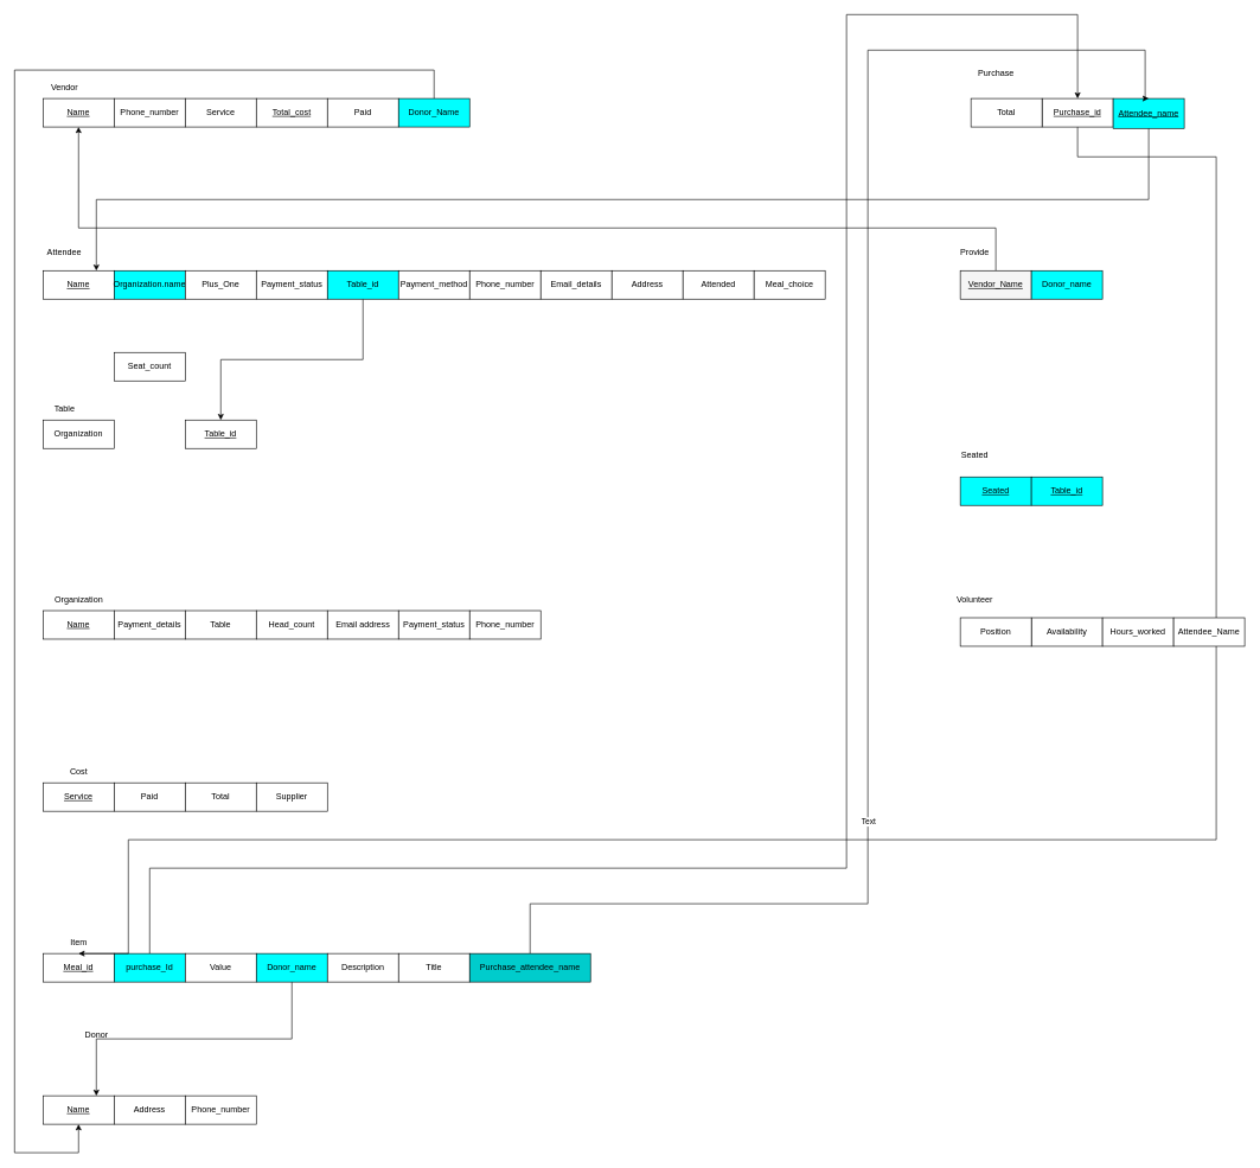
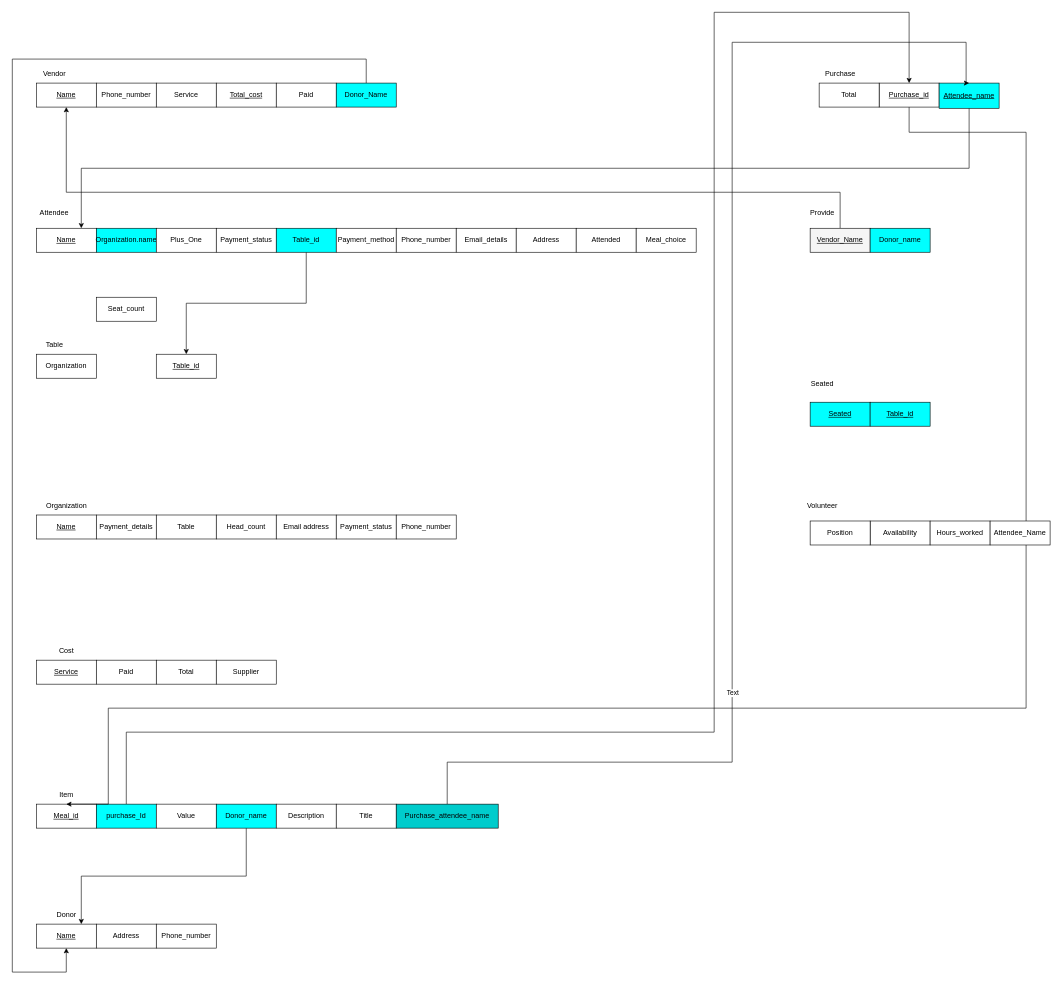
  <mxCell id="0" />
  <mxCell id="1" parent="0" />
  <mxCell id="2" value="&lt;u&gt;Name&lt;/u&gt;" style="rounded=0;whiteSpace=wrap;html=1;" vertex="1" parent="1"><mxGeometry x="60" y="380" width="100" height="40" as="geometry" /></mxCell>
  <mxCell id="3" value="&lt;div&gt;Attendee&lt;/div&gt;" style="text;html=1;align=center;verticalAlign=middle;whiteSpace=wrap;rounded=0;" vertex="1" parent="1"><mxGeometry x="60" y="340" width="60" height="30" as="geometry" /></mxCell>
  <mxCell id="4" value="Organization.name" style="rounded=0;whiteSpace=wrap;html=1;fillColor=#00FFFF;" vertex="1" parent="1"><mxGeometry x="160" y="380" width="100" height="40" as="geometry" /></mxCell>
  <mxCell id="5" value="Plus_One" style="rounded=0;whiteSpace=wrap;html=1;" vertex="1" parent="1"><mxGeometry x="260" y="380" width="100" height="40" as="geometry" /></mxCell>
  <mxCell id="6" value="Payment_status" style="rounded=0;whiteSpace=wrap;html=1;" vertex="1" parent="1"><mxGeometry x="360" y="380" width="100" height="40" as="geometry" /></mxCell>
  <mxCell id="7" style="edgeStyle=orthogonalEdgeStyle;rounded=0;orthogonalLoop=1;jettySize=auto;html=1;exitX=0.5;exitY=1;exitDx=0;exitDy=0;entryX=0.5;entryY=0;entryDx=0;entryDy=0;" edge="1" parent="1" source="8" target="18"><mxGeometry relative="1" as="geometry" /></mxCell>
  <mxCell id="8" value="Table_id" style="rounded=0;whiteSpace=wrap;html=1;fillColor=#00FFFF;" vertex="1" parent="1"><mxGeometry x="460" y="380" width="100" height="40" as="geometry" /></mxCell>
  <mxCell id="9" value="Payment_method" style="rounded=0;whiteSpace=wrap;html=1;" vertex="1" parent="1"><mxGeometry x="560" y="380" width="100" height="40" as="geometry" /></mxCell>
  <mxCell id="10" value="Phone_number" style="rounded=0;whiteSpace=wrap;html=1;" vertex="1" parent="1"><mxGeometry x="660" y="380" width="100" height="40" as="geometry" /></mxCell>
  <mxCell id="11" value="Email_details" style="rounded=0;whiteSpace=wrap;html=1;" vertex="1" parent="1"><mxGeometry x="760" y="380" width="100" height="40" as="geometry" /></mxCell>
  <mxCell id="12" value="Address" style="rounded=0;whiteSpace=wrap;html=1;" vertex="1" parent="1"><mxGeometry x="860" y="380" width="100" height="40" as="geometry" /></mxCell>
  <mxCell id="13" value="Attended" style="rounded=0;whiteSpace=wrap;html=1;" vertex="1" parent="1"><mxGeometry x="960" y="380" width="100" height="40" as="geometry" /></mxCell>
  <mxCell id="14" value="Meal_choice" style="rounded=0;whiteSpace=wrap;html=1;" vertex="1" parent="1"><mxGeometry x="1060" y="380" width="100" height="40" as="geometry" /></mxCell>
  <mxCell id="15" value="Table" style="text;html=1;align=center;verticalAlign=middle;resizable=0;points=[];autosize=1;strokeColor=none;fillColor=none;" vertex="1" parent="1"><mxGeometry x="65" y="560" width="50" height="30" as="geometry" /></mxCell>
  <mxCell id="16" value="Organization" style="rounded=0;whiteSpace=wrap;html=1;" vertex="1" parent="1"><mxGeometry x="60" y="590" width="100" height="40" as="geometry" /></mxCell>
  <mxCell id="17" value="Seat_count" style="rounded=0;whiteSpace=wrap;html=1;" vertex="1" parent="1"><mxGeometry x="160" y="495" width="100" height="40" as="geometry" /></mxCell>
  <mxCell id="18" value="&lt;u&gt;Table_id&lt;/u&gt;" style="rounded=0;whiteSpace=wrap;html=1;" vertex="1" parent="1"><mxGeometry x="260" y="590" width="100" height="40" as="geometry" /></mxCell>
  <mxCell id="19" value="Organization" style="text;html=1;align=center;verticalAlign=middle;resizable=0;points=[];autosize=1;strokeColor=none;fillColor=none;" vertex="1" parent="1"><mxGeometry x="65" y="828" width="90" height="30" as="geometry" /></mxCell>
  <mxCell id="20" value="&lt;u&gt;Name&lt;/u&gt;" style="rounded=0;whiteSpace=wrap;html=1;" vertex="1" parent="1"><mxGeometry x="60" y="858" width="100" height="40" as="geometry" /></mxCell>
  <mxCell id="21" value="Payment_details" style="rounded=0;whiteSpace=wrap;html=1;" vertex="1" parent="1"><mxGeometry x="160" y="858" width="100" height="40" as="geometry" /></mxCell>
  <mxCell id="22" value="Table" style="rounded=0;whiteSpace=wrap;html=1;" vertex="1" parent="1"><mxGeometry x="260" y="858" width="100" height="40" as="geometry" /></mxCell>
  <mxCell id="23" value="Head_count" style="rounded=0;whiteSpace=wrap;html=1;" vertex="1" parent="1"><mxGeometry x="360" y="858" width="100" height="40" as="geometry" /></mxCell>
  <mxCell id="24" value="Email address" style="rounded=0;whiteSpace=wrap;html=1;" vertex="1" parent="1"><mxGeometry x="460" y="858" width="100" height="40" as="geometry" /></mxCell>
  <mxCell id="25" value="Payment_status" style="rounded=0;whiteSpace=wrap;html=1;" vertex="1" parent="1"><mxGeometry x="560" y="858" width="100" height="40" as="geometry" /></mxCell>
  <mxCell id="26" value="Phone_number" style="rounded=0;whiteSpace=wrap;html=1;" vertex="1" parent="1"><mxGeometry x="660" y="858" width="100" height="40" as="geometry" /></mxCell>
  <mxCell id="27" value="Availability" style="rounded=0;whiteSpace=wrap;html=1;" vertex="1" parent="1"><mxGeometry x="1450" y="868" width="100" height="40" as="geometry" /></mxCell>
  <mxCell id="28" value="Cost" style="text;html=1;align=center;verticalAlign=middle;resizable=0;points=[];autosize=1;strokeColor=none;fillColor=none;" vertex="1" parent="1"><mxGeometry x="85" y="1070" width="50" height="30" as="geometry" /></mxCell>
  <mxCell id="29" value="&lt;u&gt;Service&lt;/u&gt;" style="rounded=0;whiteSpace=wrap;html=1;" vertex="1" parent="1"><mxGeometry x="60" y="1100" width="100" height="40" as="geometry" /></mxCell>
  <mxCell id="30" value="Paid" style="rounded=0;whiteSpace=wrap;html=1;" vertex="1" parent="1"><mxGeometry x="160" y="1100" width="100" height="40" as="geometry" /></mxCell>
  <mxCell id="31" value="Total" style="rounded=0;whiteSpace=wrap;html=1;" vertex="1" parent="1"><mxGeometry x="260" y="1100" width="100" height="40" as="geometry" /></mxCell>
  <mxCell id="32" value="Supplier" style="rounded=0;whiteSpace=wrap;html=1;" vertex="1" parent="1"><mxGeometry x="360" y="1100" width="100" height="40" as="geometry" /></mxCell>
  <mxCell id="33" value="Vendor" style="text;html=1;align=center;verticalAlign=middle;resizable=0;points=[];autosize=1;strokeColor=none;fillColor=none;" vertex="1" parent="1"><mxGeometry x="60" y="108" width="60" height="30" as="geometry" /></mxCell>
  <mxCell id="34" value="&lt;u&gt;Name&lt;/u&gt;" style="rounded=0;whiteSpace=wrap;html=1;" vertex="1" parent="1"><mxGeometry x="60" y="138" width="100" height="40" as="geometry" /></mxCell>
  <mxCell id="35" value="Phone_number" style="rounded=0;whiteSpace=wrap;html=1;" vertex="1" parent="1"><mxGeometry x="160" y="138" width="100" height="40" as="geometry" /></mxCell>
  <mxCell id="36" value="Service" style="rounded=0;whiteSpace=wrap;html=1;" vertex="1" parent="1"><mxGeometry x="260" y="138" width="100" height="40" as="geometry" /></mxCell>
  <mxCell id="37" value="&lt;u&gt;Total_cost&lt;/u&gt;" style="rounded=0;whiteSpace=wrap;html=1;" vertex="1" parent="1"><mxGeometry x="360" y="138" width="100" height="40" as="geometry" /></mxCell>
  <mxCell id="38" value="Item" style="text;html=1;align=center;verticalAlign=middle;resizable=0;points=[];autosize=1;strokeColor=none;fillColor=none;" vertex="1" parent="1"><mxGeometry x="85" y="1310" width="50" height="30" as="geometry" /></mxCell>
  <mxCell id="39" value="&lt;u&gt;Meal_id&lt;/u&gt;" style="rounded=0;whiteSpace=wrap;html=1;" vertex="1" parent="1"><mxGeometry x="60" y="1340" width="100" height="40" as="geometry" /></mxCell>
  <mxCell id="40" style="edgeStyle=orthogonalEdgeStyle;rounded=0;orthogonalLoop=1;jettySize=auto;html=1;exitX=0.5;exitY=0;exitDx=0;exitDy=0;entryX=0.5;entryY=0;entryDx=0;entryDy=0;" edge="1" parent="1" source="41" target="53"><mxGeometry relative="1" as="geometry"><Array as="points"><mxPoint x="210" y="1220" /><mxPoint x="1190" y="1220" /><mxPoint x="1190" y="20" /><mxPoint x="1515" y="20" /></Array></mxGeometry></mxCell>
  <mxCell id="41" value="purchase_Id" style="rounded=0;whiteSpace=wrap;html=1;fillColor=#00FFFF;" vertex="1" parent="1"><mxGeometry x="160" y="1340" width="100" height="40" as="geometry" /></mxCell>
  <mxCell id="42" value="Value" style="rounded=0;whiteSpace=wrap;html=1;" vertex="1" parent="1"><mxGeometry x="260" y="1340" width="100" height="40" as="geometry" /></mxCell>
  <mxCell id="43" style="edgeStyle=orthogonalEdgeStyle;rounded=0;orthogonalLoop=1;jettySize=auto;html=1;exitX=0.5;exitY=1;exitDx=0;exitDy=0;entryX=0.75;entryY=0;entryDx=0;entryDy=0;" edge="1" parent="1" source="44" target="48"><mxGeometry relative="1" as="geometry" /></mxCell>
  <mxCell id="44" value="Donor_name" style="rounded=0;whiteSpace=wrap;html=1;fillColor=#00FFFF;" vertex="1" parent="1"><mxGeometry x="360" y="1340" width="100" height="40" as="geometry" /></mxCell>
  <mxCell id="45" value="Description" style="rounded=0;whiteSpace=wrap;html=1;" vertex="1" parent="1"><mxGeometry x="460" y="1340" width="100" height="40" as="geometry" /></mxCell>
  <mxCell id="46" value="Title" style="rounded=0;whiteSpace=wrap;html=1;" vertex="1" parent="1"><mxGeometry x="560" y="1340" width="100" height="40" as="geometry" /></mxCell>
- <mxCell id="47" value="Donor" style="text;html=1;align=center;verticalAlign=middle;resizable=0;points=[];autosize=1;strokeColor=none;fillColor=none;" vertex="1" parent="1"><mxGeometry x="105" y="1440" width="60" height="30" as="geometry" /></mxCell>
+ <mxCell id="47" value="Donor" style="text;html=1;align=center;verticalAlign=middle;resizable=0;points=[];autosize=1;strokeColor=none;fillColor=none;" vertex="1" parent="1"><mxGeometry x="80" y="1510" width="60" height="30" as="geometry" /></mxCell>
  <mxCell id="48" value="&lt;u&gt;Name&lt;/u&gt;" style="rounded=0;whiteSpace=wrap;html=1;" vertex="1" parent="1"><mxGeometry x="60" y="1540" width="100" height="40" as="geometry" /></mxCell>
  <mxCell id="49" value="Address" style="rounded=0;whiteSpace=wrap;html=1;" vertex="1" parent="1"><mxGeometry x="160" y="1540" width="100" height="40" as="geometry" /></mxCell>
  <mxCell id="50" value="Phone_number" style="rounded=0;whiteSpace=wrap;html=1;" vertex="1" parent="1"><mxGeometry x="260" y="1540" width="100" height="40" as="geometry" /></mxCell>
- <mxCell id="51" value="&lt;div&gt;Purchase&lt;/div&gt;" style="text;html=1;align=center;verticalAlign=middle;resizable=0;points=[];autosize=1;strokeColor=none;fillColor=none;" vertex="1" parent="1"><mxGeometry x="1365" y="88" width="70" height="30" as="geometry" /></mxCell>
+ <mxCell id="51" value="&lt;div&gt;Purchase&lt;/div&gt;" style="text;html=1;align=center;verticalAlign=middle;resizable=0;points=[];autosize=1;strokeColor=none;fillColor=none;" vertex="1" parent="1"><mxGeometry x="1365" y="108" width="70" height="30" as="geometry" /></mxCell>
  <mxCell id="52" style="edgeStyle=orthogonalEdgeStyle;rounded=0;orthogonalLoop=1;jettySize=auto;html=1;exitX=0.5;exitY=1;exitDx=0;exitDy=0;entryX=0.5;entryY=0;entryDx=0;entryDy=0;" edge="1" parent="1" source="53" target="39"><mxGeometry relative="1" as="geometry"><Array as="points"><mxPoint x="1515" y="220" /><mxPoint x="1710" y="220" /><mxPoint x="1710" y="1180" /><mxPoint x="180" y="1180" /><mxPoint x="180" y="1340" /></Array></mxGeometry></mxCell>
  <mxCell id="53" value="&lt;u&gt;Purchase_id&lt;/u&gt;" style="rounded=0;whiteSpace=wrap;html=1;" vertex="1" parent="1"><mxGeometry x="1465" y="138" width="100" height="40" as="geometry" /></mxCell>
  <mxCell id="54" value="Total" style="rounded=0;whiteSpace=wrap;html=1;" vertex="1" parent="1"><mxGeometry x="1365" y="138" width="100" height="40" as="geometry" /></mxCell>
  <mxCell id="55" style="edgeStyle=orthogonalEdgeStyle;rounded=0;orthogonalLoop=1;jettySize=auto;html=1;exitX=0.5;exitY=1;exitDx=0;exitDy=0;entryX=0.75;entryY=0;entryDx=0;entryDy=0;" edge="1" parent="1" source="56" target="2"><mxGeometry relative="1" as="geometry" /></mxCell>
  <mxCell id="56" value="&lt;u&gt;Attendee_name&lt;/u&gt;" style="rounded=0;whiteSpace=wrap;html=1;fillColor=#00FFFF;" vertex="1" parent="1"><mxGeometry x="1565" y="138" width="100" height="42" as="geometry" /></mxCell>
  <mxCell id="57" style="edgeStyle=orthogonalEdgeStyle;rounded=0;orthogonalLoop=1;jettySize=auto;html=1;exitX=0.5;exitY=0;exitDx=0;exitDy=0;fillColor=#99FF99;entryX=0.5;entryY=0;entryDx=0;entryDy=0;" edge="1" parent="1" source="59" target="56"><mxGeometry relative="1" as="geometry"><mxPoint x="1610" y="150" as="targetPoint" /><Array as="points"><mxPoint x="745" y="1270" /><mxPoint x="1220" y="1270" /><mxPoint x="1220" y="70" /><mxPoint x="1610" y="70" /><mxPoint x="1610" y="138" /></Array></mxGeometry></mxCell>
  <mxCell id="58" value="Text" style="edgeLabel;html=1;align=center;verticalAlign=middle;resizable=0;points=[];" vertex="1" connectable="0" parent="57"><mxGeometry x="-0.401" relative="1" as="geometry"><mxPoint as="offset" /></mxGeometry></mxCell>
  <mxCell id="59" value="Purchase_attendee_name" style="rounded=0;whiteSpace=wrap;html=1;fillColor=#00CCCC;" vertex="1" parent="1"><mxGeometry x="660" y="1340" width="170" height="40" as="geometry" /></mxCell>
  <mxCell id="60" value="Paid" style="rounded=0;whiteSpace=wrap;html=1;" vertex="1" parent="1"><mxGeometry x="460" y="138" width="100" height="40" as="geometry" /></mxCell>
  <mxCell id="61" value="Provide" style="text;html=1;align=center;verticalAlign=middle;resizable=0;points=[];autosize=1;strokeColor=none;fillColor=none;" vertex="1" parent="1"><mxGeometry x="1340" y="340" width="60" height="30" as="geometry" /></mxCell>
  <mxCell id="62" style="edgeStyle=orthogonalEdgeStyle;rounded=0;orthogonalLoop=1;jettySize=auto;html=1;exitX=0.5;exitY=0;exitDx=0;exitDy=0;entryX=0.5;entryY=1;entryDx=0;entryDy=0;" edge="1" parent="1" source="63" target="34"><mxGeometry relative="1" as="geometry"><mxPoint x="110" y="230" as="targetPoint" /><Array as="points"><mxPoint x="1400" y="320" /><mxPoint x="110" y="320" /></Array></mxGeometry></mxCell>
  <mxCell id="63" value="&lt;u&gt;Vendor_Name&lt;/u&gt;" style="rounded=0;whiteSpace=wrap;html=1;fillColor=#f5f5f5;" vertex="1" parent="1"><mxGeometry x="1350" y="380" width="100" height="40" as="geometry" /></mxCell>
  <mxCell id="64" value="Donor_name" style="rounded=0;whiteSpace=wrap;html=1;fillColor=#00FFFF;" vertex="1" parent="1"><mxGeometry x="1450" y="380" width="100" height="40" as="geometry" /></mxCell>
  <mxCell id="65" style="edgeStyle=orthogonalEdgeStyle;rounded=0;orthogonalLoop=1;jettySize=auto;html=1;exitX=0.5;exitY=0;exitDx=0;exitDy=0;entryX=0.5;entryY=1;entryDx=0;entryDy=0;" edge="1" parent="1" source="66" target="48"><mxGeometry relative="1" as="geometry"><mxPoint x="610" y="118" as="sourcePoint" /><mxPoint x="120" y="1650" as="targetPoint" /><Array as="points"><mxPoint x="610" y="98" /><mxPoint x="20" y="98" /><mxPoint x="20" y="1620" /><mxPoint x="110" y="1620" /></Array></mxGeometry></mxCell>
  <mxCell id="66" value="Donor_Name" style="rounded=0;whiteSpace=wrap;html=1;fillColor=#00FFFF;" vertex="1" parent="1"><mxGeometry x="560" y="138" width="100" height="40" as="geometry" /></mxCell>
  <mxCell id="67" value="Seated" style="text;html=1;align=center;verticalAlign=middle;resizable=0;points=[];autosize=1;strokeColor=none;fillColor=none;" vertex="1" parent="1"><mxGeometry x="1340" y="625" width="60" height="30" as="geometry" /></mxCell>
  <mxCell id="68" value="&lt;u&gt;Seated&lt;/u&gt;" style="rounded=0;whiteSpace=wrap;html=1;fillColor=#00FFFF;" vertex="1" parent="1"><mxGeometry x="1350" y="670" width="100" height="40" as="geometry" /></mxCell>
  <mxCell id="69" value="&lt;u&gt;Table_id&lt;/u&gt;" style="rounded=0;whiteSpace=wrap;html=1;fillColor=#00FFFF;" vertex="1" parent="1"><mxGeometry x="1450" y="670" width="100" height="40" as="geometry" /></mxCell>
  <mxCell id="70" value="&lt;div&gt;Volunteer&lt;/div&gt;" style="text;html=1;align=center;verticalAlign=middle;resizable=0;points=[];autosize=1;strokeColor=none;fillColor=none;" vertex="1" parent="1"><mxGeometry x="1335" y="828" width="70" height="30" as="geometry" /></mxCell>
  <mxCell id="71" value="Position" style="rounded=0;whiteSpace=wrap;html=1;" vertex="1" parent="1"><mxGeometry x="1350" y="868" width="100" height="40" as="geometry" /></mxCell>
  <mxCell id="72" value="Hours_worked" style="rounded=0;whiteSpace=wrap;html=1;" vertex="1" parent="1"><mxGeometry x="1550" y="868" width="100" height="40" as="geometry" /></mxCell>
  <mxCell id="73" value="Attendee_Name" style="rounded=0;whiteSpace=wrap;html=1;" vertex="1" parent="1"><mxGeometry x="1650" y="868" width="100" height="40" as="geometry" /></mxCell>
